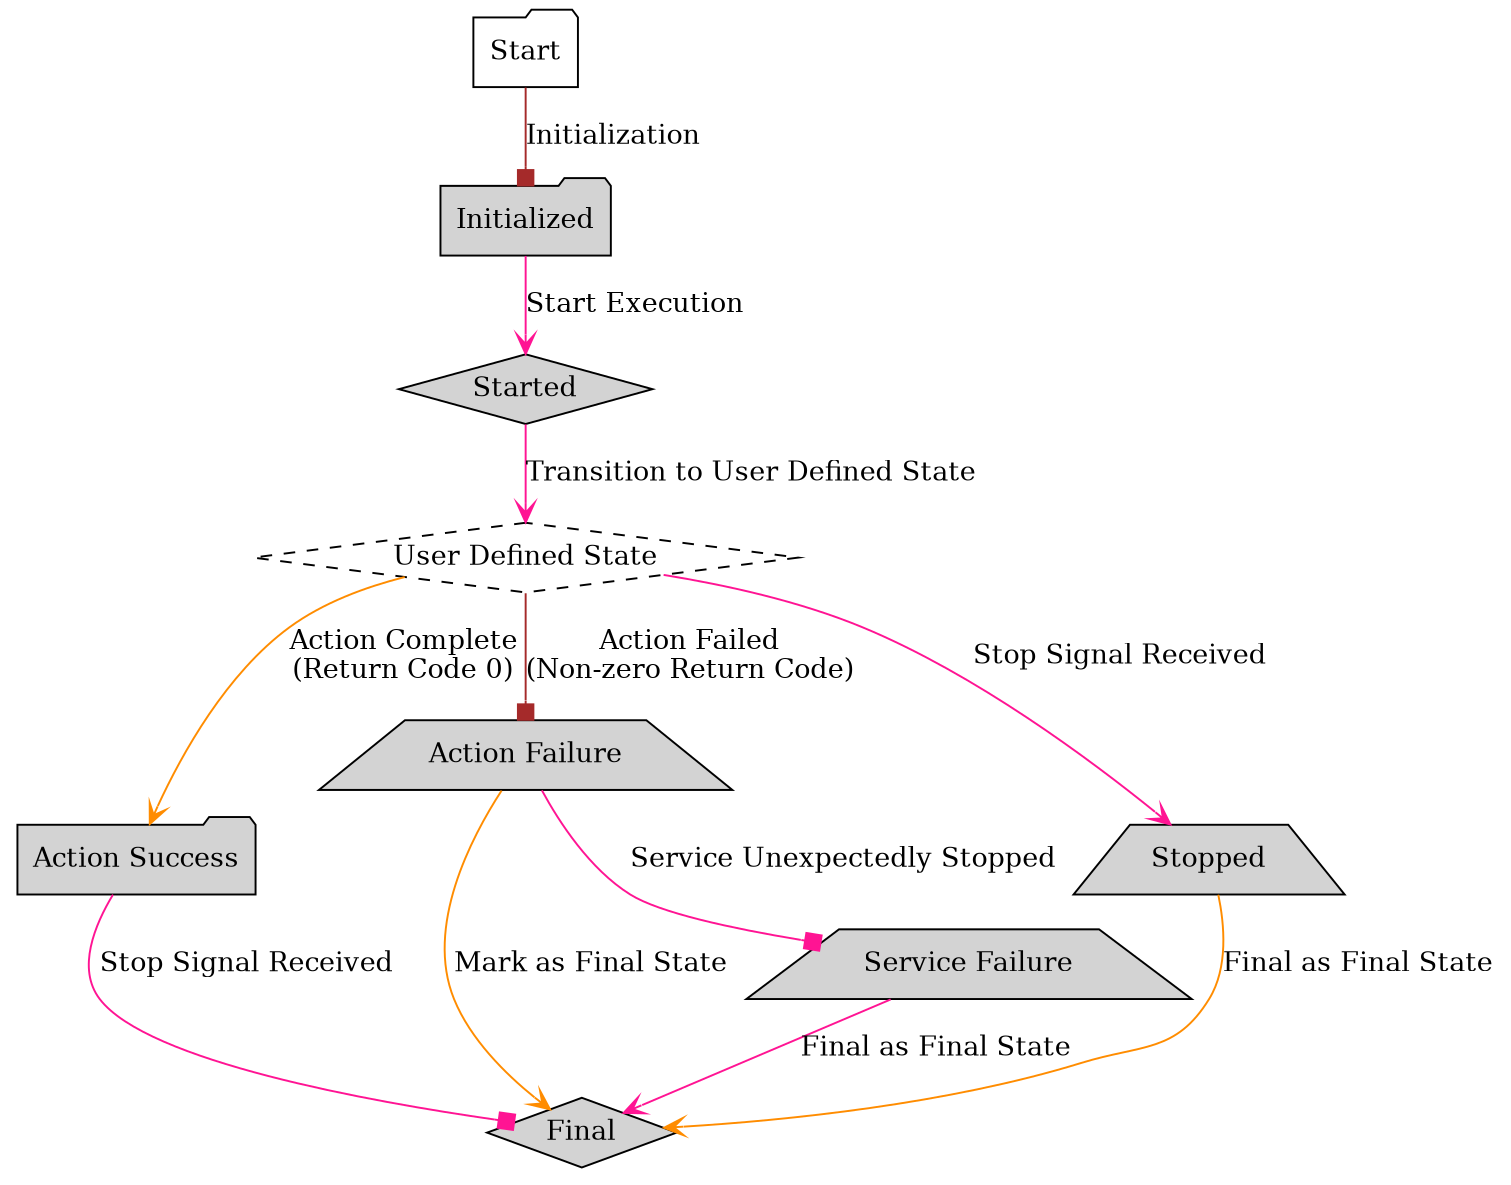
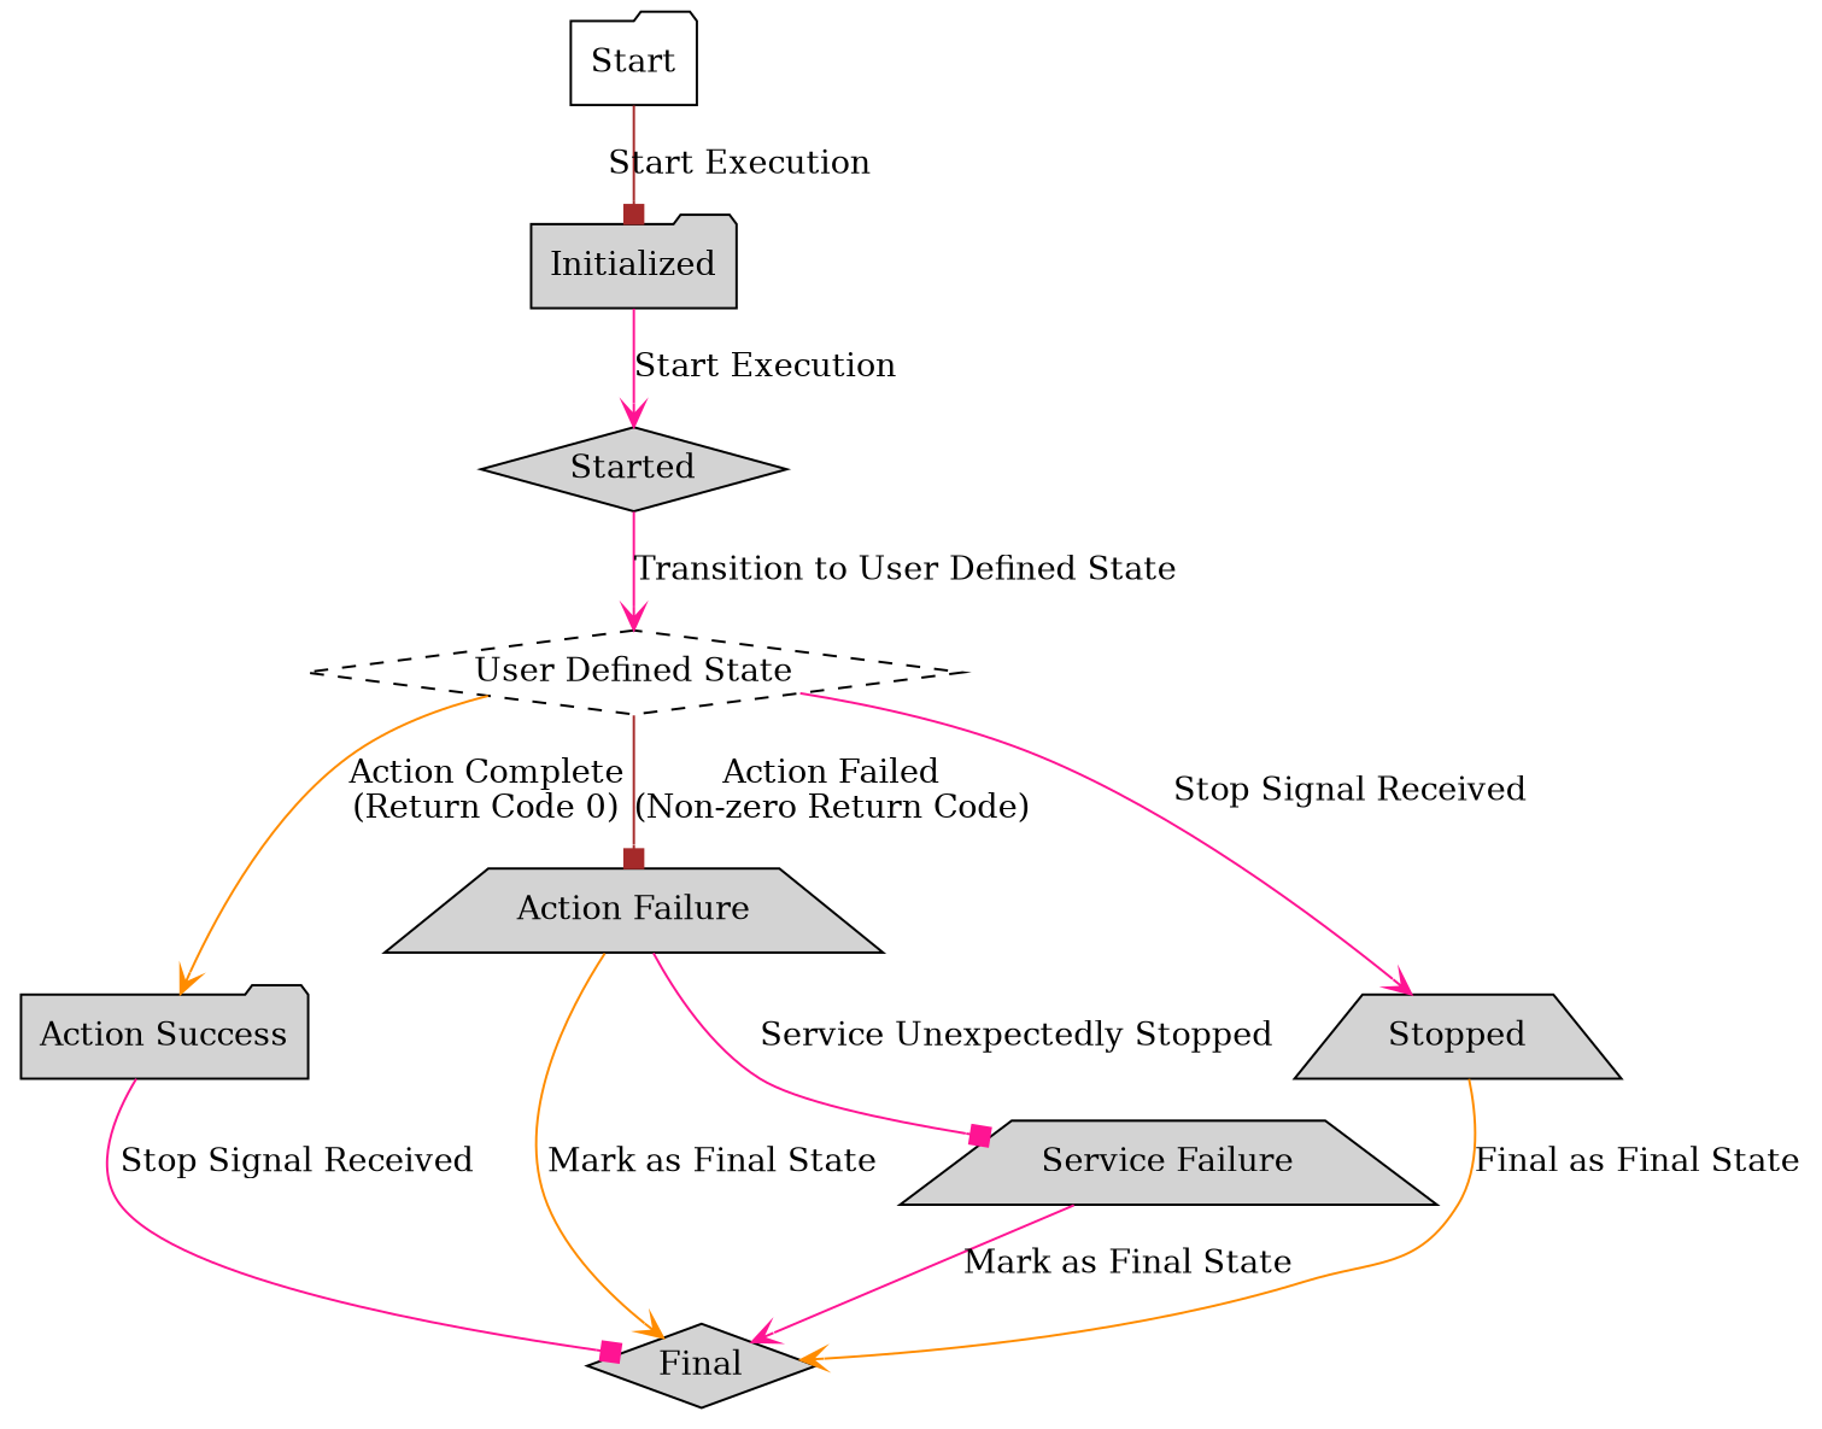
  digraph {
    rankdir=TD
    node [fillcolor=lightgrey shape=folder style=filled]
    edge [arrowhead=vee color=deeppink]
    n1 [fillcolor=white label=Start]
    n2 [label=Initialized]
    n3 [label=Started shape=diamond]
    n4 [label="User Defined State" shape=diamond style=dashed]
    n5 [label="Action Success"]
    n6 [label="Action Failure" shape=trapezium]
    n7 [label=Stopped shape=trapezium]
    n8 [label=Final shape=diamond]
    n9 [label="Service Failure" shape=trapezium]
-   n1 -> n2 [arrowhead=box color=brown label=Initialization]
+   n1 -> n2 [arrowhead=box color=brown label="Start Execution"]
    n2 -> n3 [label="Start Execution"]
    n3 -> n4 [label="Transition to User Defined State"]
    n4 -> n5 [color=darkorange label="Action Complete\n(Return Code 0)"]
    n4 -> n6 [arrowhead=box color=brown label="Action Failed\n(Non-zero Return Code)"]
    n4 -> n7 [label="Stop Signal Received"]
    n5 -> n8 [arrowhead=box label="Stop Signal Received"]
    n6 -> n8 [color=darkorange label="Mark as Final State"]
    n6 -> n9 [arrowhead=box label="Service Unexpectedly Stopped"]
    n7 -> n8 [color=darkorange label="Final as Final State"]
-   n9 -> n8 [label="Final as Final State"]
+   n9 -> n8 [label="Mark as Final State"]
  }
